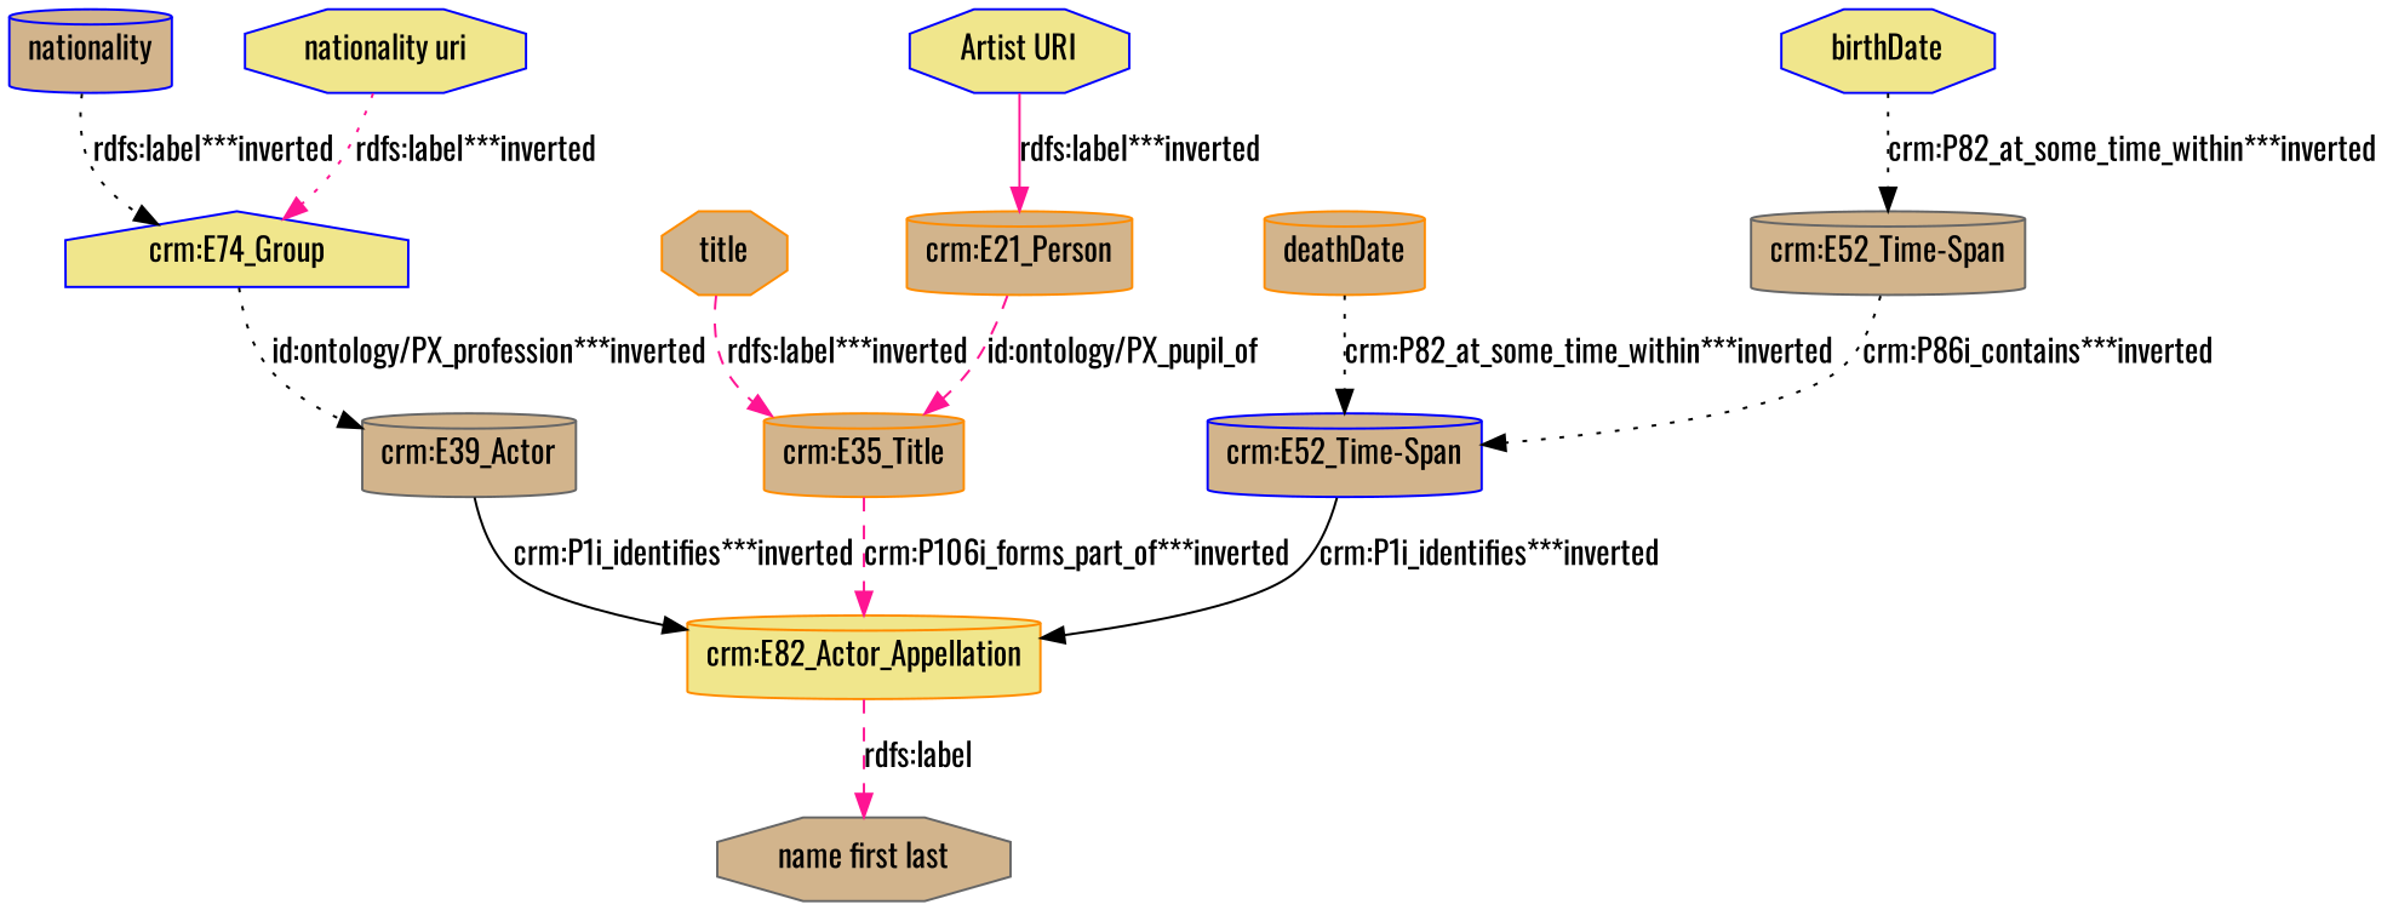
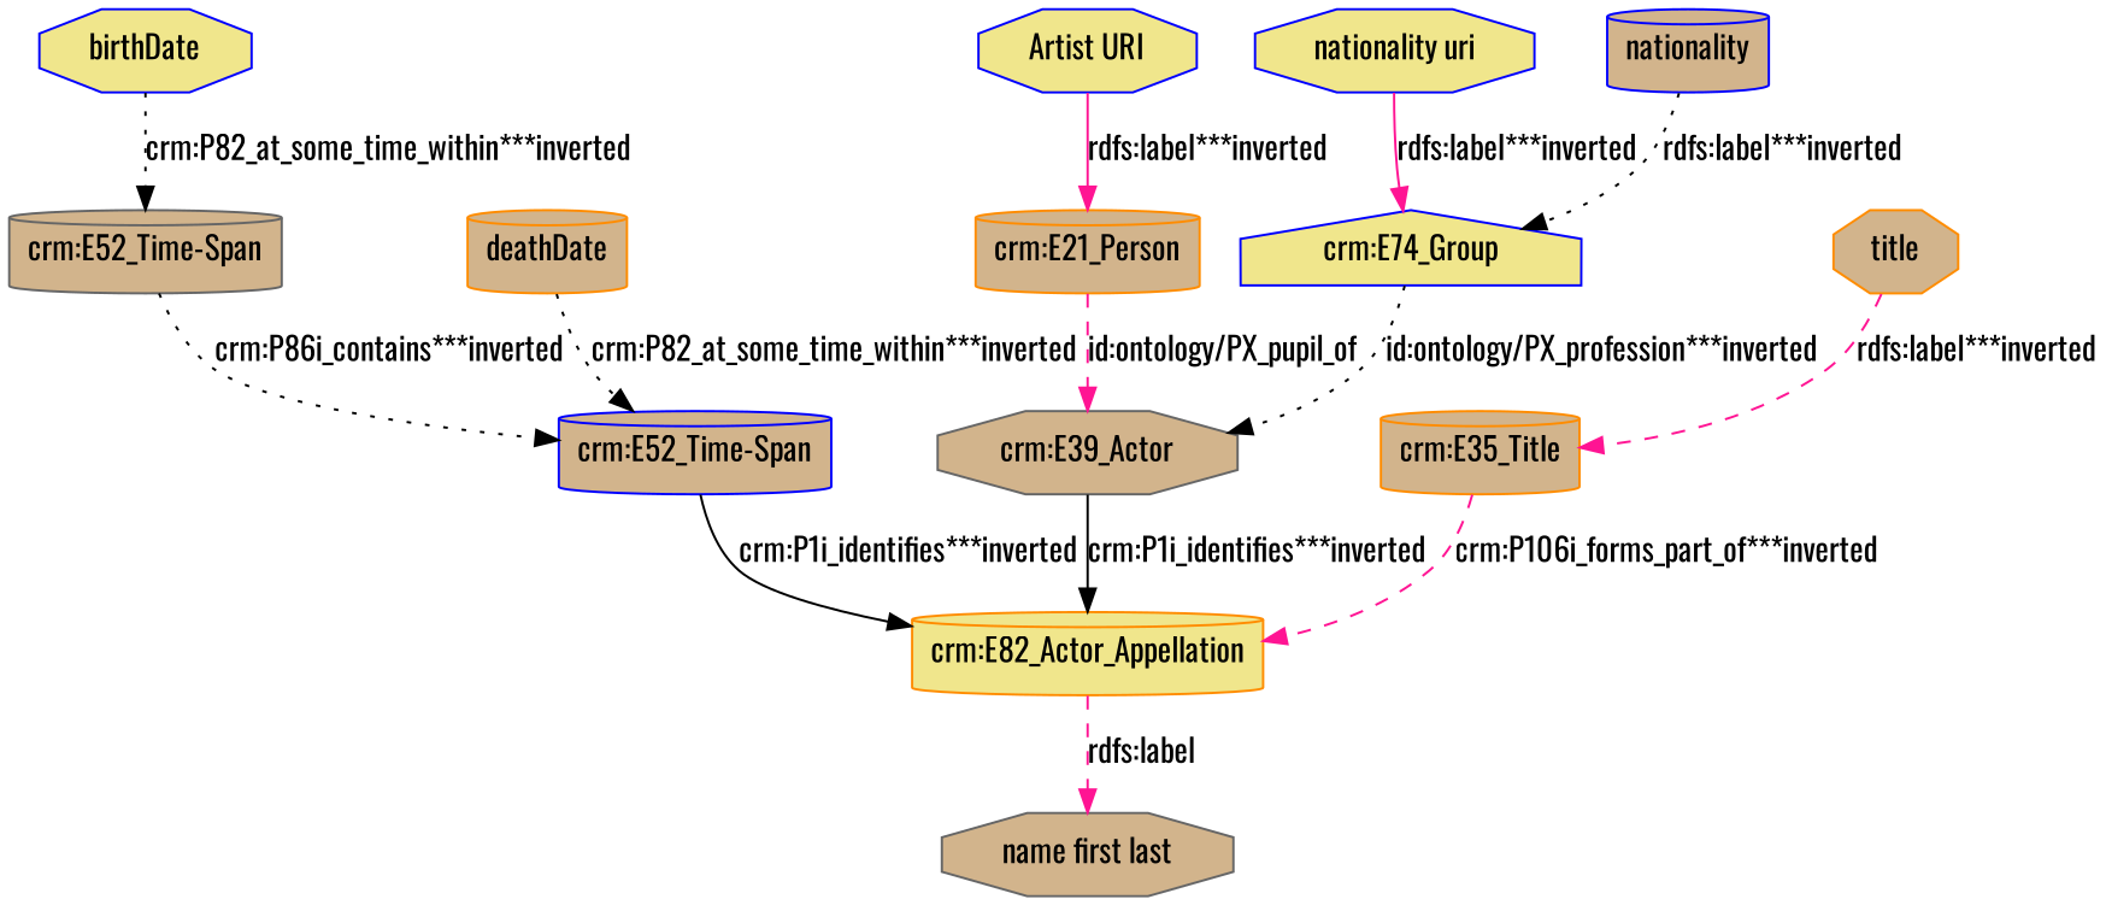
  digraph {
    fontname=Oswald
    node [color=blue fillcolor=tan fontname=Oswald shape=cylinder style=filled type=attribute_name]
    edge [color=black fontname=Oswald style=dotted type=st_property_uri weight=1]
    n1 [fillcolor=khaki label="Artist URI" shape=octagon]
    n2 [color=darkorange label="crm:E21_Person" type=class_uri]
-   n3 [color=gray40 label="crm:E39_Actor" type=class_uri]
+   n3 [color=gray40 label="crm:E39_Actor" shape=octagon type=class_uri]
    n4 [color=darkorange fillcolor=khaki label="crm:E82_Actor_Appellation" type=class_uri]
    n5 [color=gray40 label="name first last" shape=octagon]
    n6 [fillcolor=khaki label=birthDate shape=octagon]
    n7 [color=gray40 label="crm:E52_Time-Span" type=class_uri]
    n8 [label="crm:E52_Time-Span" type=class_uri]
    n9 [color=darkorange label="crm:E35_Title" type=class_uri]
    n10 [fillcolor=khaki label="crm:E74_Group" shape=house type=class_uri]
    n11 [color=darkorange label=deathDate]
    n12 [fillcolor=khaki label="nationality uri" shape=octagon]
    n13 [label=nationality]
    n14 [color=darkorange label=title shape=octagon]
    n1 -> n2 [color=deeppink label="rdfs:label***inverted" style=solid]
-   n2 -> n9 [color=deeppink label="id:ontology/PX_pupil_of" style=dashed type=direct_property_uri]
+   n2 -> n3 [color=deeppink label="id:ontology/PX_pupil_of" style=dashed type=direct_property_uri]
    n3 -> n4 [label="crm:P1i_identifies***inverted" style=solid type=inherited weight=4]
    n4 -> n5 [color=deeppink label="rdfs:label" style=dashed weight=""]
    n6 -> n7 [label="crm:P82_at_some_time_within***inverted"]
    n7 -> n8 [label="crm:P86i_contains***inverted" type=direct_property_uri]
    n8 -> n4 [label="crm:P1i_identifies***inverted" style=solid type=inherited weight=4]
    n9 -> n4 [color=deeppink label="crm:P106i_forms_part_of***inverted" style=dashed type=inherited weight=4]
    n10 -> n3 [label="id:ontology/PX_profession***inverted" type=direct_property_uri]
    n11 -> n8 [label="crm:P82_at_some_time_within***inverted"]
-   n12 -> n10 [color=deeppink label="rdfs:label***inverted"]
+   n12 -> n10 [color=deeppink label="rdfs:label***inverted" style=solid]
    n13 -> n10 [label="rdfs:label***inverted"]
    n14 -> n9 [color=deeppink label="rdfs:label***inverted" style=dashed]
  }
